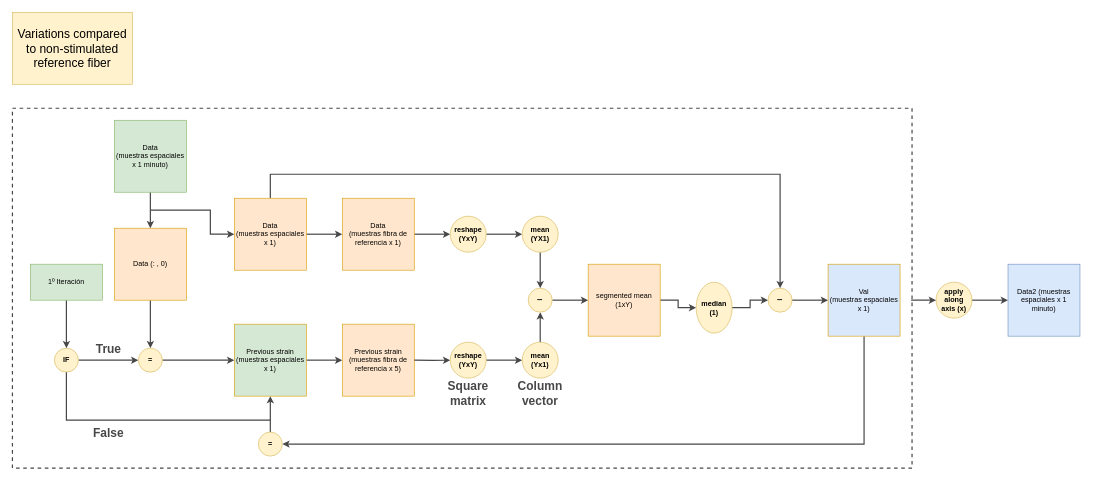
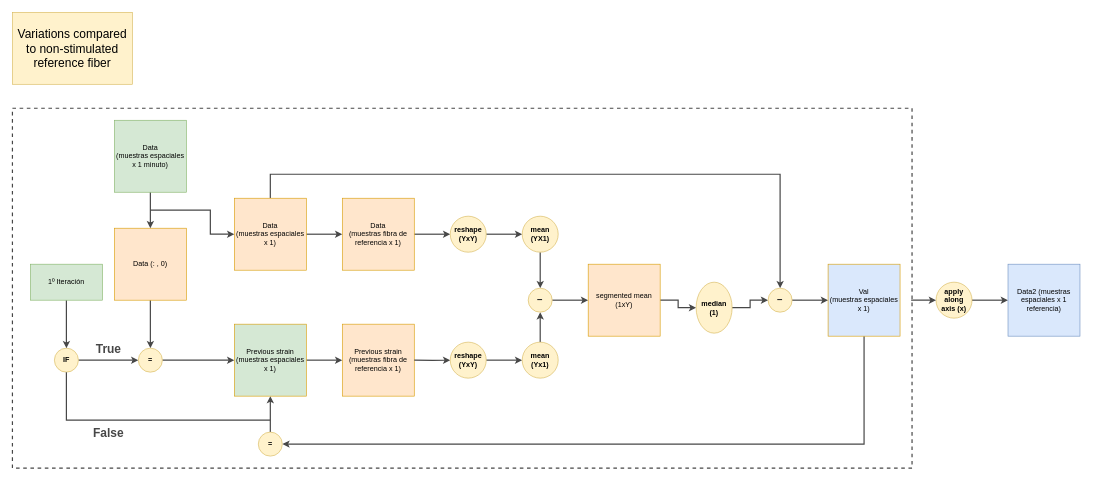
  <mxCell id="0" />
  <mxCell id="1" parent="0" />
  <mxCell id="2" value="" style="rounded=0;whiteSpace=wrap;html=1;fontSize=20;fontColor=#474747;dashed=1;fillColor=none;strokeWidth=2;strokeColor=#474747;" vertex="1" parent="1"><mxGeometry x="20" y="180" width="1500" height="600" as="geometry" /></mxCell>
  <mxCell id="3" value="" style="edgeStyle=orthogonalEdgeStyle;rounded=0;orthogonalLoop=1;jettySize=auto;html=1;strokeColor=#474747;strokeWidth=2;" parent="1" source="5" target="7" edge="1"><mxGeometry relative="1" as="geometry" /></mxCell>
  <mxCell id="4" style="edgeStyle=orthogonalEdgeStyle;rounded=0;orthogonalLoop=1;jettySize=auto;html=1;entryX=0.5;entryY=0;entryDx=0;entryDy=0;strokeColor=#474747;strokeWidth=2;exitX=0.5;exitY=0;exitDx=0;exitDy=0;" parent="1" source="44" target="31" edge="1"><mxGeometry relative="1" as="geometry"><Array as="points"><mxPoint x="450" y="290" /><mxPoint x="1300" y="290" /></Array></mxGeometry></mxCell>
  <mxCell id="5" value="Data&lt;br&gt;(muestras fibra de referencia x 1)" style="rounded=0;whiteSpace=wrap;html=1;fillColor=#ffe6cc;strokeColor=#d79b00;" parent="1" vertex="1"><mxGeometry x="570" y="330" width="120" height="120" as="geometry" /></mxCell>
  <mxCell id="6" value="" style="edgeStyle=orthogonalEdgeStyle;rounded=0;orthogonalLoop=1;jettySize=auto;html=1;strokeColor=#474747;strokeWidth=2;" parent="1" source="7" target="18" edge="1"><mxGeometry relative="1" as="geometry" /></mxCell>
  <mxCell id="7" value="&lt;b&gt;reshape&lt;br&gt;(YxY)&lt;br&gt;&lt;/b&gt;" style="ellipse;whiteSpace=wrap;html=1;aspect=fixed;fillColor=#fff2cc;strokeColor=#d6b656;" parent="1" vertex="1"><mxGeometry x="750" y="360" width="60" height="60" as="geometry" /></mxCell>
  <mxCell id="8" value="&lt;font color=&quot;#474747&quot; style=&quot;font-size: 20px;&quot;&gt;&lt;b&gt;True&lt;/b&gt;&lt;/font&gt;" style="edgeStyle=orthogonalEdgeStyle;rounded=0;orthogonalLoop=1;jettySize=auto;html=1;strokeColor=#474747;strokeWidth=2;" parent="1" source="9" target="15" edge="1"><mxGeometry y="20" relative="1" as="geometry"><mxPoint as="offset" /></mxGeometry></mxCell>
  <mxCell id="9" value="&lt;b&gt;IF&lt;/b&gt;" style="ellipse;whiteSpace=wrap;html=1;aspect=fixed;fillColor=#fff2cc;strokeColor=#d6b656;" parent="1" vertex="1"><mxGeometry x="90" y="580" width="40" height="40" as="geometry" /></mxCell>
  <mxCell id="10" value="" style="edgeStyle=orthogonalEdgeStyle;rounded=0;orthogonalLoop=1;jettySize=auto;html=1;strokeColor=#474747;strokeWidth=2;" parent="1" source="11" target="9" edge="1"><mxGeometry relative="1" as="geometry" /></mxCell>
  <mxCell id="11" value="1º Iteración" style="rounded=0;whiteSpace=wrap;html=1;fillColor=#d5e8d4;strokeColor=#82b366;" parent="1" vertex="1"><mxGeometry x="50" y="440" width="120" height="60" as="geometry" /></mxCell>
  <mxCell id="12" value="" style="edgeStyle=orthogonalEdgeStyle;rounded=0;orthogonalLoop=1;jettySize=auto;html=1;strokeColor=#474747;strokeWidth=2;" parent="1" source="13" target="15" edge="1"><mxGeometry relative="1" as="geometry" /></mxCell>
  <mxCell id="13" value="Data (: , 0)" style="rounded=0;whiteSpace=wrap;html=1;fillColor=#ffe6cc;strokeColor=#d79b00;" parent="1" vertex="1"><mxGeometry x="190" y="380" width="120" height="120" as="geometry" /></mxCell>
  <mxCell id="14" value="" style="edgeStyle=orthogonalEdgeStyle;rounded=0;orthogonalLoop=1;jettySize=auto;html=1;strokeColor=#474747;strokeWidth=2;" parent="1" source="15" target="40" edge="1"><mxGeometry relative="1" as="geometry" /></mxCell>
  <mxCell id="15" value="&lt;b&gt;=&lt;/b&gt;" style="ellipse;whiteSpace=wrap;html=1;aspect=fixed;fillColor=#fff2cc;strokeColor=#d6b656;" parent="1" vertex="1"><mxGeometry x="230" y="580" width="40" height="40" as="geometry" /></mxCell>
- <mxCell id="16" value="Previous strain (muestras fibra de referencia x 5)" style="rounded=0;whiteSpace=wrap;html=1;fillColor=#ffe6cc;strokeColor=#d79b00;" parent="1" vertex="1"><mxGeometry x="570" y="540" width="120" height="120" as="geometry" /></mxCell>
+ <mxCell id="16" value="Previous strain (muestras fibra de referencia x 1)" style="rounded=0;whiteSpace=wrap;html=1;fillColor=#ffe6cc;strokeColor=#d79b00;" parent="1" vertex="1"><mxGeometry x="570" y="540" width="120" height="120" as="geometry" /></mxCell>
  <mxCell id="17" value="" style="edgeStyle=orthogonalEdgeStyle;rounded=0;orthogonalLoop=1;jettySize=auto;html=1;strokeColor=#474747;strokeWidth=2;" parent="1" source="18" target="25" edge="1"><mxGeometry relative="1" as="geometry" /></mxCell>
  <mxCell id="18" value="&lt;b&gt;mean&lt;br&gt;(YX1)&lt;br&gt;&lt;/b&gt;" style="ellipse;whiteSpace=wrap;html=1;aspect=fixed;fillColor=#fff2cc;strokeColor=#d6b656;" parent="1" vertex="1"><mxGeometry x="870" y="360" width="60" height="60" as="geometry" /></mxCell>
  <mxCell id="19" value="" style="edgeStyle=orthogonalEdgeStyle;rounded=0;orthogonalLoop=1;jettySize=auto;html=1;strokeColor=#474747;strokeWidth=2;" parent="1" target="21" edge="1"><mxGeometry relative="1" as="geometry"><mxPoint x="690" y="600" as="sourcePoint" /></mxGeometry></mxCell>
  <mxCell id="20" value="" style="edgeStyle=orthogonalEdgeStyle;rounded=0;orthogonalLoop=1;jettySize=auto;html=1;strokeColor=#474747;strokeWidth=2;" parent="1" source="21" target="23" edge="1"><mxGeometry relative="1" as="geometry" /></mxCell>
  <mxCell id="21" value="&lt;b&gt;reshape&lt;br&gt;(YxY)&lt;br&gt;&lt;/b&gt;" style="ellipse;whiteSpace=wrap;html=1;aspect=fixed;fillColor=#fff2cc;strokeColor=#d6b656;" parent="1" vertex="1"><mxGeometry x="750" y="570" width="60" height="60" as="geometry" /></mxCell>
  <mxCell id="22" value="" style="edgeStyle=orthogonalEdgeStyle;rounded=0;orthogonalLoop=1;jettySize=auto;html=1;strokeColor=#474747;strokeWidth=2;" parent="1" source="23" target="25" edge="1"><mxGeometry relative="1" as="geometry" /></mxCell>
  <mxCell id="23" value="&lt;b&gt;mean&lt;br&gt;(Yx1)&lt;br&gt;&lt;/b&gt;" style="ellipse;whiteSpace=wrap;html=1;aspect=fixed;fillColor=#fff2cc;strokeColor=#d6b656;" parent="1" vertex="1"><mxGeometry x="870" y="570" width="60" height="60" as="geometry" /></mxCell>
  <mxCell id="24" value="" style="edgeStyle=orthogonalEdgeStyle;rounded=0;orthogonalLoop=1;jettySize=auto;html=1;strokeColor=#474747;strokeWidth=2;" parent="1" source="25" target="27" edge="1"><mxGeometry relative="1" as="geometry" /></mxCell>
  <mxCell id="25" value="&lt;b style=&quot;border-color: var(--border-color); color: rgb(32, 33, 36); font-size: 16px;&quot;&gt;−&lt;/b&gt;" style="ellipse;whiteSpace=wrap;html=1;aspect=fixed;align=center;fillColor=#fff2cc;strokeColor=#d6b656;" parent="1" vertex="1"><mxGeometry x="880" y="480" width="40" height="40" as="geometry" /></mxCell>
  <mxCell id="26" value="" style="edgeStyle=orthogonalEdgeStyle;rounded=0;orthogonalLoop=1;jettySize=auto;html=1;strokeColor=#474747;strokeWidth=2;" parent="1" source="27" target="29" edge="1"><mxGeometry relative="1" as="geometry" /></mxCell>
  <mxCell id="27" value="segmented mean (1xY)" style="rounded=0;whiteSpace=wrap;html=1;fillColor=#ffe6cc;strokeColor=#d79b00;" parent="1" vertex="1"><mxGeometry x="980" y="440" width="120" height="120" as="geometry" /></mxCell>
  <mxCell id="28" value="" style="edgeStyle=orthogonalEdgeStyle;rounded=0;orthogonalLoop=1;jettySize=auto;html=1;strokeColor=#474747;strokeWidth=2;" parent="1" source="29" target="31" edge="1"><mxGeometry relative="1" as="geometry" /></mxCell>
  <mxCell id="29" value="&lt;b&gt;median (1)&lt;br&gt;&lt;/b&gt;" style="ellipse;whiteSpace=wrap;html=1;aspect=fixed;fillColor=#fff2cc;strokeColor=#d6b656;" parent="1" vertex="1"><mxGeometry x="1160" y="470" width="60" height="85" as="geometry" /></mxCell>
  <mxCell id="30" value="" style="edgeStyle=orthogonalEdgeStyle;rounded=0;orthogonalLoop=1;jettySize=auto;html=1;strokeColor=#474747;strokeWidth=2;" parent="1" source="31" target="33" edge="1"><mxGeometry relative="1" as="geometry" /></mxCell>
  <mxCell id="31" value="&lt;b style=&quot;border-color: var(--border-color); color: rgb(32, 33, 36); font-size: 16px;&quot;&gt;−&lt;/b&gt;" style="ellipse;whiteSpace=wrap;html=1;aspect=fixed;align=center;fillColor=#fff2cc;strokeColor=#d6b656;" parent="1" vertex="1"><mxGeometry x="1280" y="480" width="40" height="40" as="geometry" /></mxCell>
  <mxCell id="32" style="edgeStyle=orthogonalEdgeStyle;rounded=0;orthogonalLoop=1;jettySize=auto;html=1;entryX=1;entryY=0.5;entryDx=0;entryDy=0;strokeColor=#474747;strokeWidth=2;" parent="1" source="33" target="35" edge="1"><mxGeometry relative="1" as="geometry"><Array as="points"><mxPoint x="1440" y="740" /></Array></mxGeometry></mxCell>
  <mxCell id="33" value="Val&lt;br&gt;(muestras espaciales x 1)" style="rounded=0;whiteSpace=wrap;html=1;fillColor=#dae8fc;strokeColor=#d79b00;" parent="1" vertex="1"><mxGeometry x="1380" y="440" width="120" height="120" as="geometry" /></mxCell>
  <mxCell id="34" value="" style="edgeStyle=orthogonalEdgeStyle;rounded=0;orthogonalLoop=1;jettySize=auto;html=1;strokeColor=#474747;strokeWidth=2;exitX=0.5;exitY=0;exitDx=0;exitDy=0;entryX=0.5;entryY=1;entryDx=0;entryDy=0;" parent="1" source="35" target="40" edge="1"><mxGeometry relative="1" as="geometry"><Array as="points"><mxPoint x="450" y="720" /><mxPoint x="450" y="660" /></Array></mxGeometry></mxCell>
  <mxCell id="35" value="&lt;b&gt;=&lt;/b&gt;" style="ellipse;whiteSpace=wrap;html=1;aspect=fixed;fillColor=#fff2cc;strokeColor=#d6b656;" parent="1" vertex="1"><mxGeometry x="430" y="720" width="40" height="40" as="geometry" /></mxCell>
  <mxCell id="36" value="" style="edgeStyle=orthogonalEdgeStyle;rounded=0;orthogonalLoop=1;jettySize=auto;html=1;strokeColor=#474747;strokeWidth=2;" parent="1" source="37" target="38" edge="1"><mxGeometry relative="1" as="geometry" /></mxCell>
  <mxCell id="37" value="&lt;b&gt;apply along axis (x)&lt;br&gt;&lt;/b&gt;" style="ellipse;whiteSpace=wrap;html=1;aspect=fixed;fillColor=#fff2cc;strokeColor=#d6b656;" parent="1" vertex="1"><mxGeometry x="1560" y="470" width="60" height="60" as="geometry" /></mxCell>
- <mxCell id="38" value="Data2 (muestras espaciales x 1 minuto)" style="rounded=0;whiteSpace=wrap;html=1;fillColor=#dae8fc;strokeColor=#6c8ebf;" parent="1" vertex="1"><mxGeometry x="1680" y="440" width="120" height="120" as="geometry" /></mxCell>
+ <mxCell id="38" value="Data2 (muestras espaciales x 1 referencia)" style="rounded=0;whiteSpace=wrap;html=1;fillColor=#dae8fc;strokeColor=#6c8ebf;" parent="1" vertex="1"><mxGeometry x="1680" y="440" width="120" height="120" as="geometry" /></mxCell>
  <mxCell id="39" value="" style="edgeStyle=orthogonalEdgeStyle;rounded=0;orthogonalLoop=1;jettySize=auto;html=1;strokeColor=#474747;strokeWidth=2;" parent="1" source="40" target="16" edge="1"><mxGeometry relative="1" as="geometry" /></mxCell>
  <mxCell id="40" value="Previous strain (muestras espaciales x 1)" style="rounded=0;whiteSpace=wrap;html=1;fillColor=#d5e8d4;strokeColor=#d79b00;" parent="1" vertex="1"><mxGeometry x="390" y="540" width="120" height="120" as="geometry" /></mxCell>
  <mxCell id="41" value="" style="edgeStyle=orthogonalEdgeStyle;rounded=0;orthogonalLoop=1;jettySize=auto;html=1;strokeColor=#474747;strokeWidth=2;" parent="1" source="42" target="13" edge="1"><mxGeometry relative="1" as="geometry" /></mxCell>
  <mxCell id="42" value="Data&lt;br style=&quot;border-color: var(--border-color);&quot;&gt;(muestras espaciales x 1 minuto)" style="rounded=0;whiteSpace=wrap;html=1;fillColor=#d5e8d4;strokeColor=#82b366;" parent="1" vertex="1"><mxGeometry x="190" y="200" width="120" height="120" as="geometry" /></mxCell>
  <mxCell id="43" value="" style="edgeStyle=orthogonalEdgeStyle;rounded=0;orthogonalLoop=1;jettySize=auto;html=1;fontSize=11;fontColor=default;endArrow=classic;endFill=1;strokeColor=#474747;strokeWidth=2;" parent="1" source="44" target="5" edge="1"><mxGeometry relative="1" as="geometry" /></mxCell>
  <mxCell id="44" value="Data&lt;br&gt;(muestras espaciales x 1)" style="rounded=0;whiteSpace=wrap;html=1;fillColor=#ffe6cc;strokeColor=#d79b00;" parent="1" vertex="1"><mxGeometry x="390" y="330" width="120" height="120" as="geometry" /></mxCell>
  <mxCell id="45" value="" style="endArrow=classic;html=1;rounded=0;fontSize=11;fontColor=default;entryX=0;entryY=0.5;entryDx=0;entryDy=0;strokeColor=#474747;strokeWidth=2;" parent="1" target="44" edge="1"><mxGeometry width="50" height="50" relative="1" as="geometry"><mxPoint x="250" y="350" as="sourcePoint" /><mxPoint x="660" as="targetPoint" y="500" /><Array as="points"><mxPoint x="350" y="350" /><mxPoint x="350" y="390" /></Array></mxGeometry></mxCell>
  <mxCell id="46" value="" style="endArrow=none;html=1;rounded=0;fontSize=11;fontColor=default;exitX=0.5;exitY=1;exitDx=0;exitDy=0;strokeColor=#474747;strokeWidth=2;endFill=0;" parent="1" source="9" edge="1"><mxGeometry width="50" height="50" relative="1" as="geometry"><mxPoint x="480" y="550" as="sourcePoint" /><mxPoint x="450" y="700" as="targetPoint" /><Array as="points"><mxPoint x="110" y="700" /></Array></mxGeometry></mxCell>
  <mxCell id="47" value="False" style="edgeLabel;html=1;align=center;verticalAlign=middle;resizable=0;points=[];fontSize=20;fontColor=#474747;fontStyle=1" parent="46" vertex="1" connectable="0"><mxGeometry x="-0.29" y="-3" relative="1" as="geometry"><mxPoint y="17" as="offset" /></mxGeometry></mxCell>
  <mxCell id="48" value="Variations compared to non-stimulated reference fiber" style="rounded=0;whiteSpace=wrap;html=1;fillColor=#fff2cc;strokeColor=#d6b656;fontSize=20;" parent="1" vertex="1"><mxGeometry x="20" y="20" width="200" height="120" as="geometry" /></mxCell>
  <mxCell id="49" value="" style="endArrow=classic;html=1;rounded=0;exitX=0.999;exitY=0.533;exitDx=0;exitDy=0;exitPerimeter=0;entryX=0;entryY=0.5;entryDx=0;entryDy=0;strokeColor=#474747;strokeWidth=2;" edge="1" parent="1" target="37"><mxGeometry width="50" height="50" relative="1" as="geometry"><mxPoint x="1518.5" y="499.8" as="sourcePoint" /><mxPoint x="1060" y="400" as="targetPoint" /></mxGeometry></mxCell>
- <mxCell id="50" value="&lt;font color=&quot;#474747&quot; style=&quot;font-size: 20px;&quot;&gt;Square matrix&lt;/font&gt;" style="text;html=1;strokeColor=none;fillColor=none;align=center;verticalAlign=middle;whiteSpace=wrap;rounded=0;fontStyle=1" vertex="1" parent="1"><mxGeometry x="750" y="640" width="60" height="30" as="geometry" /></mxCell>
- <mxCell id="51" value="&lt;font color=&quot;#474747&quot; style=&quot;&quot;&gt;&lt;font style=&quot;font-size: 20px;&quot;&gt;Column vector&lt;/font&gt;&lt;br&gt;&lt;/font&gt;" style="text;html=1;strokeColor=none;fillColor=none;align=center;verticalAlign=middle;whiteSpace=wrap;rounded=0;fontStyle=1" vertex="1" parent="1"><mxGeometry x="870" y="640" width="60" height="30" as="geometry" /></mxCell>
